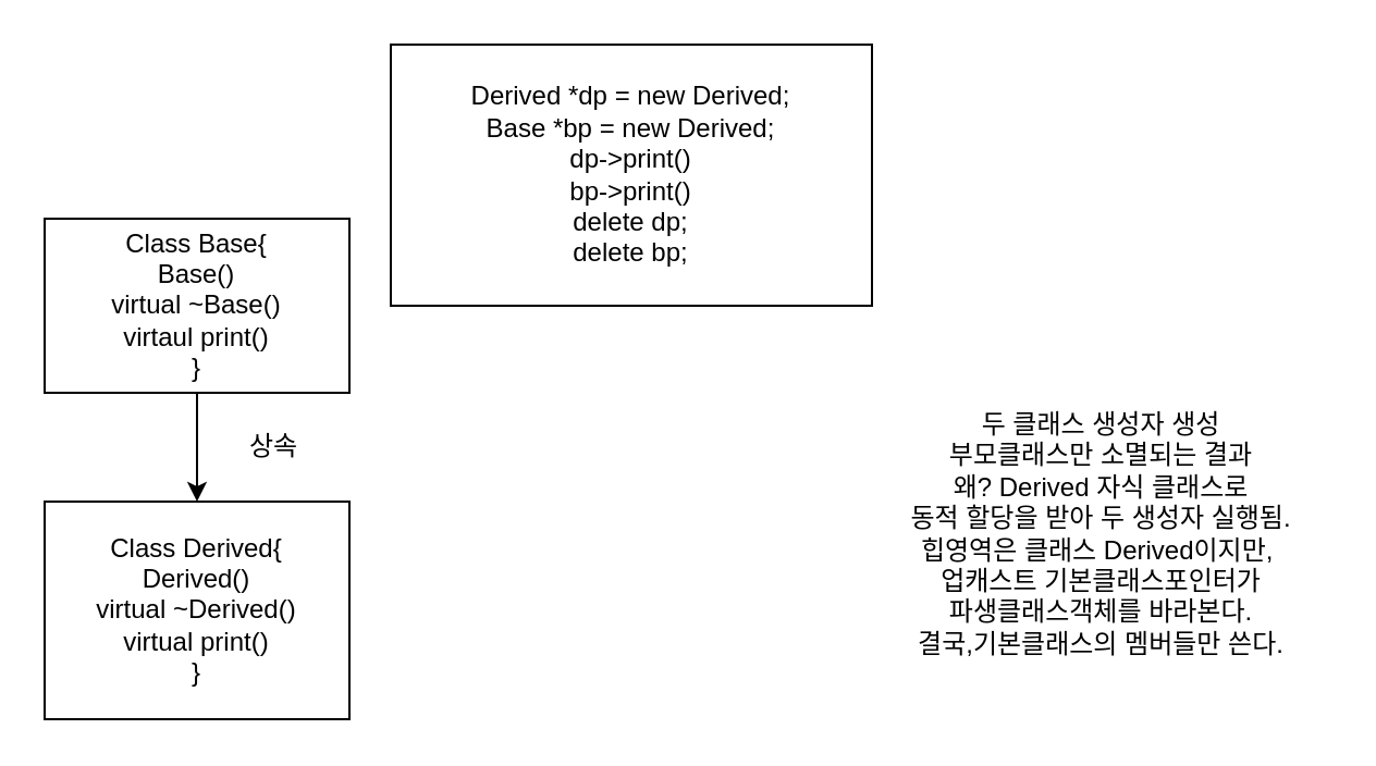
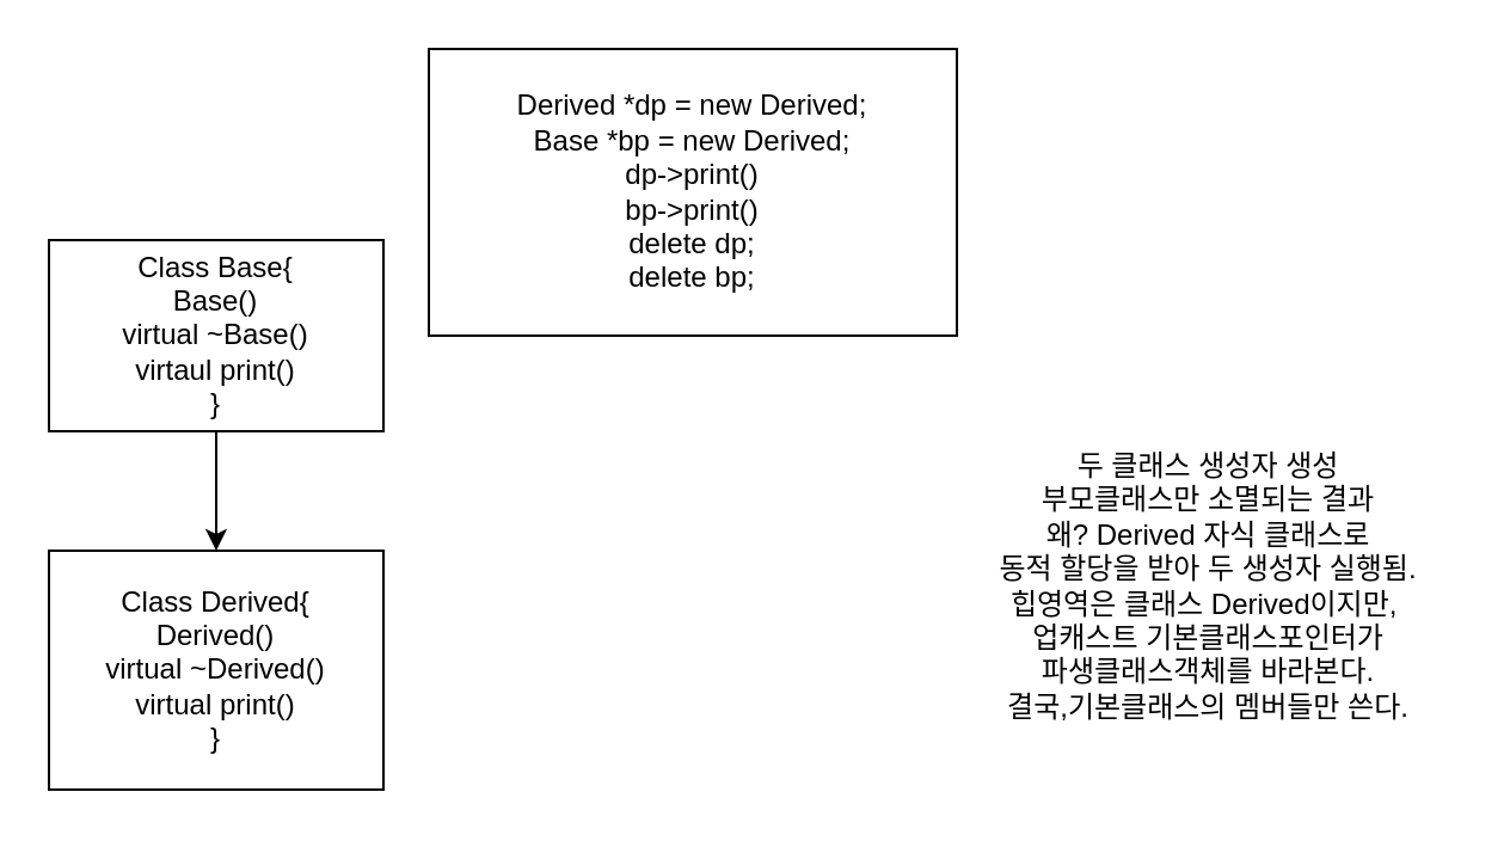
  <mxCell id="0" />
  <mxCell id="1" parent="0" />
  <mxCell id="2" style="edgeStyle=orthogonalEdgeStyle;rounded=0;orthogonalLoop=1;jettySize=auto;html=1;exitX=0.5;exitY=1;exitDx=0;exitDy=0;entryX=0.5;entryY=0;entryDx=0;entryDy=0;" edge="1" parent="1" source="3" target="4"><mxGeometry relative="1" as="geometry" /></mxCell>
  <mxCell id="3" value="Class Base{&lt;br&gt;Base()&lt;br&gt;virtual ~Base()&lt;br&gt;virtaul print()&lt;br&gt;}" style="rounded=0;whiteSpace=wrap;html=1;" vertex="1" parent="1"><mxGeometry x="20" y="100" width="140" height="80" as="geometry" /></mxCell>
  <mxCell id="4" value="Class Derived{&lt;br&gt;Derived()&lt;br&gt;virtual ~Derived()&lt;br&gt;virtual print()&lt;br&gt;}" style="whiteSpace=wrap;html=1;" vertex="1" parent="1"><mxGeometry x="20" y="230" width="140" height="100" as="geometry" /></mxCell>
- <mxCell id="5" value="상속" style="text;html=1;align=center;verticalAlign=middle;resizable=0;points=[];autosize=1;strokeColor=none;fillColor=none;" vertex="1" parent="1"><mxGeometry x="100" y="190" width="50" height="30" as="geometry" /></mxCell>
  <mxCell id="6" value="Derived *dp = new Derived;&lt;br&gt;Base *bp = new Derived;&lt;br&gt;dp-&amp;gt;print()&lt;br&gt;bp-&amp;gt;print()&lt;br&gt;delete dp;&lt;br&gt;delete bp;" style="whiteSpace=wrap;html=1;" vertex="1" parent="1"><mxGeometry x="179" y="20" width="221" height="120" as="geometry" /></mxCell>
  <mxCell id="7" value="두 클래스 생성자 생성&lt;br&gt;부모클래스만 소멸되는 결과&lt;br&gt;왜? Derived 자식 클래스로 &lt;br&gt;동적 할당을 받아 두 생성자 실행됨.&lt;br&gt;힙영역은 클래스 Derived이지만,&amp;nbsp;&lt;br&gt;업캐스트 기본클래스포인터가 &lt;br&gt;파생클래스객체를 바라본다.&lt;br&gt;결국,기본클래스의 멤버들만 쓴다." style="text;html=1;align=center;verticalAlign=middle;resizable=0;points=[];autosize=1;strokeColor=none;fillColor=none;" vertex="1" parent="1"><mxGeometry x="400" y="180" width="210" height="130" as="geometry" /></mxCell>
